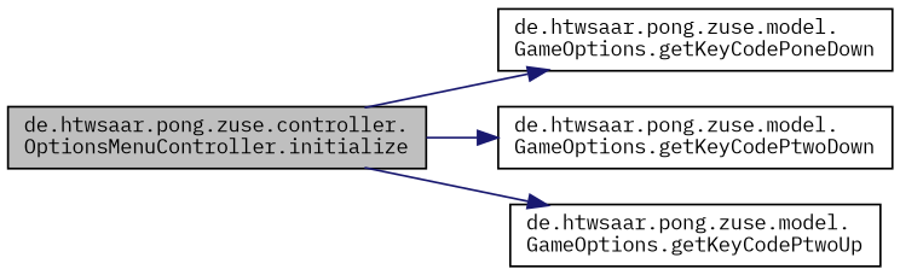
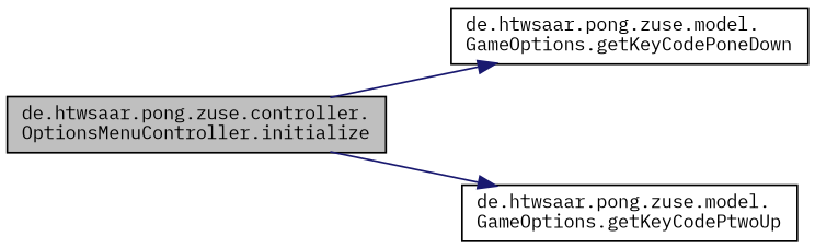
  digraph {
    fontname="IBM Plex Mono"
    rankdir=LR
    node [color=black fillcolor=white fontname="IBM Plex Mono" fontsize=10 shape=record style=filled]
    edge [color=midnightblue fontname="IBM Plex Mono" fontsize=10 labelfontname=Helvetica labelfontsize=10 style=solid]
    n1 [fillcolor=grey75 fontcolor=black height=0.2 label="de.htwsaar.pong.zuse.controller.\lOptionsMenuController.initialize" width=0.4]
    n2 [height=0.2 label="de.htwsaar.pong.zuse.model.\lGameOptions.getKeyCodePoneDown" width=0.4]
-   n3 [height=0.2 label="de.htwsaar.pong.zuse.model.\lGameOptions.getKeyCodePtwoDown" width=0.4]
    n4 [height=0.2 label="de.htwsaar.pong.zuse.model.\lGameOptions.getKeyCodePtwoUp" width=0.4]
    n1 -> n2
-   n1 -> n3
    n1 -> n4
  }
